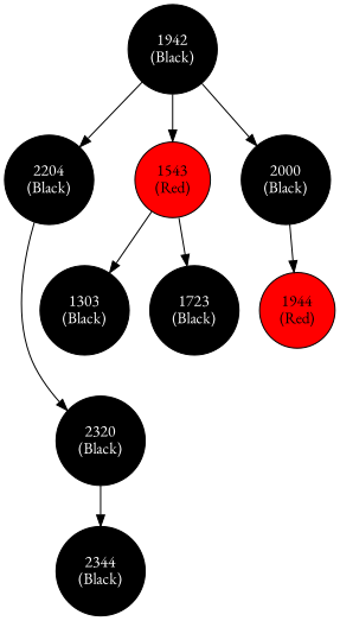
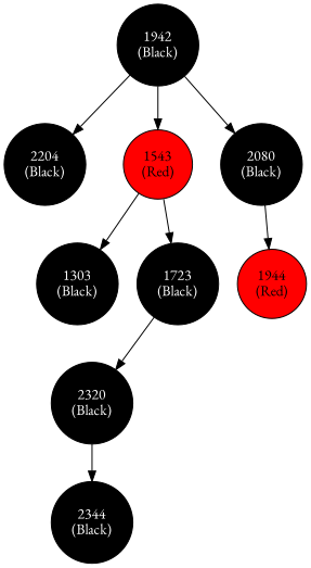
  digraph {
    fontname="EB Garamond"
    node [fillcolor=black fontcolor=white fontname="EB Garamond" shape=circle style=filled]
    edge [fontname="EB Garamond"]
    n1 [label="2204\n(Black)"]
    n2 [label="2320\n(Black)"]
    n3 [label="1942\n(Black)"]
    n4 [fillcolor=red label="1543\n(Red)" fontcolor=""]
-   n5 [label="2000\n(Black)"]
+   n5 [label="2080\n(Black)"]
    n6 [label="2344\n(Black)"]
    n7 [label="1303\n(Black)"]
    n8 [label="1723\n(Black)"]
    n9 [fillcolor=red label="1944\n(Red)" fontcolor=""]
-   n1 -> n2
+   n8 -> n2
    n2 -> n6
    n3 -> n1
    n3 -> n4
    n3 -> n5
    n4 -> n7
    n4 -> n8
    n5 -> n9
  }
